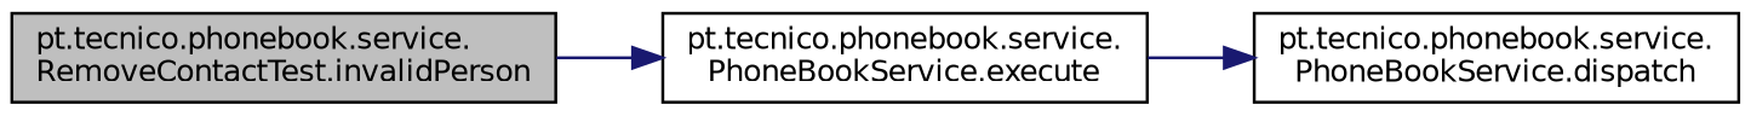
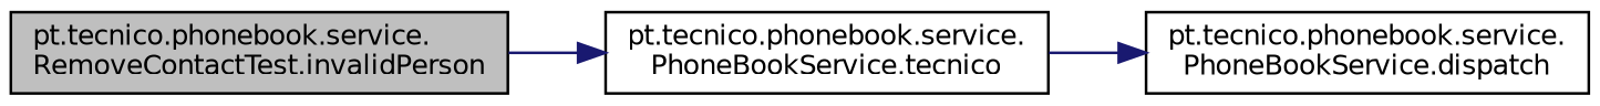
  digraph {
    rankdir=LR
    node [color=black fillcolor=white fontname=Helvetica fontsize=10 shape=record style=filled]
    edge [color=midnightblue fontname=Helvetica fontsize=10 labelfontname=Helvetica labelfontsize=10 style=solid]
    n1 [fillcolor=grey75 fontcolor=black height=0.2 label="pt.tecnico.phonebook.service.\lRemoveContactTest.invalidPerson" width=0.4]
-   n2 [height=0.2 label="pt.tecnico.phonebook.service.\lPhoneBookService.execute" width=0.4]
+   n2 [height=0.2 label="pt.tecnico.phonebook.service.\lPhoneBookService.tecnico" width=0.4]
    n3 [height=0.2 label="pt.tecnico.phonebook.service.\lPhoneBookService.dispatch" width=0.4]
    n1 -> n2
    n2 -> n3
  }
